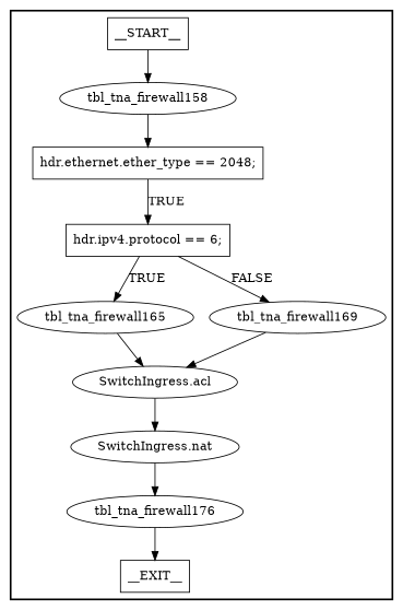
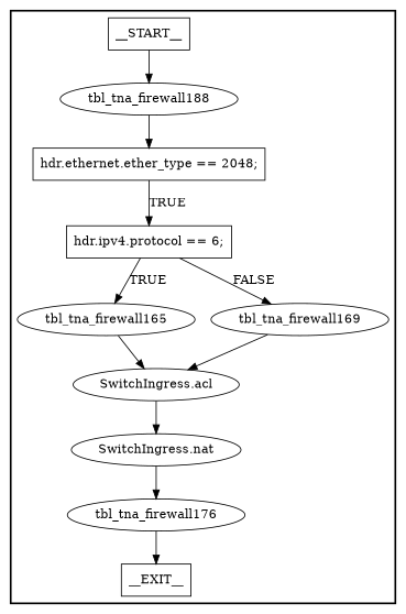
  digraph {
    node [shape=ellipse style=solid]
    n1 [label=__START__ shape=rectangle]
-   n2 [label=tbl_tna_firewall158]
+   n2 [label=tbl_tna_firewall188]
    n3 [label=__EXIT__ shape=rectangle]
    n4 [label="hdr.ethernet.ether_type == 2048;" shape=rectangle]
    n5 [label="hdr.ipv4.protocol == 6;" shape=rectangle]
    n6 [label=tbl_tna_firewall165]
    n7 [label=tbl_tna_firewall169]
    n8 [label="SwitchIngress.acl"]
    n9 [label="SwitchIngress.nat"]
    n10 [label=tbl_tna_firewall176]
    subgraph cluster_1 {
      labeljust=r
      style=bold
      n1
      n2
      n3
      n4
      n5
      n6
      n7
      n8
      n9
      n10
    }
    n1 -> n2
    n2 -> n4
    n4 -> n5 [label=TRUE]
    n5 -> n6 [label=TRUE]
    n5 -> n7 [label=FALSE]
    n6 -> n8
    n7 -> n8
    n8 -> n9
    n9 -> n10
    n10 -> n3
  }
